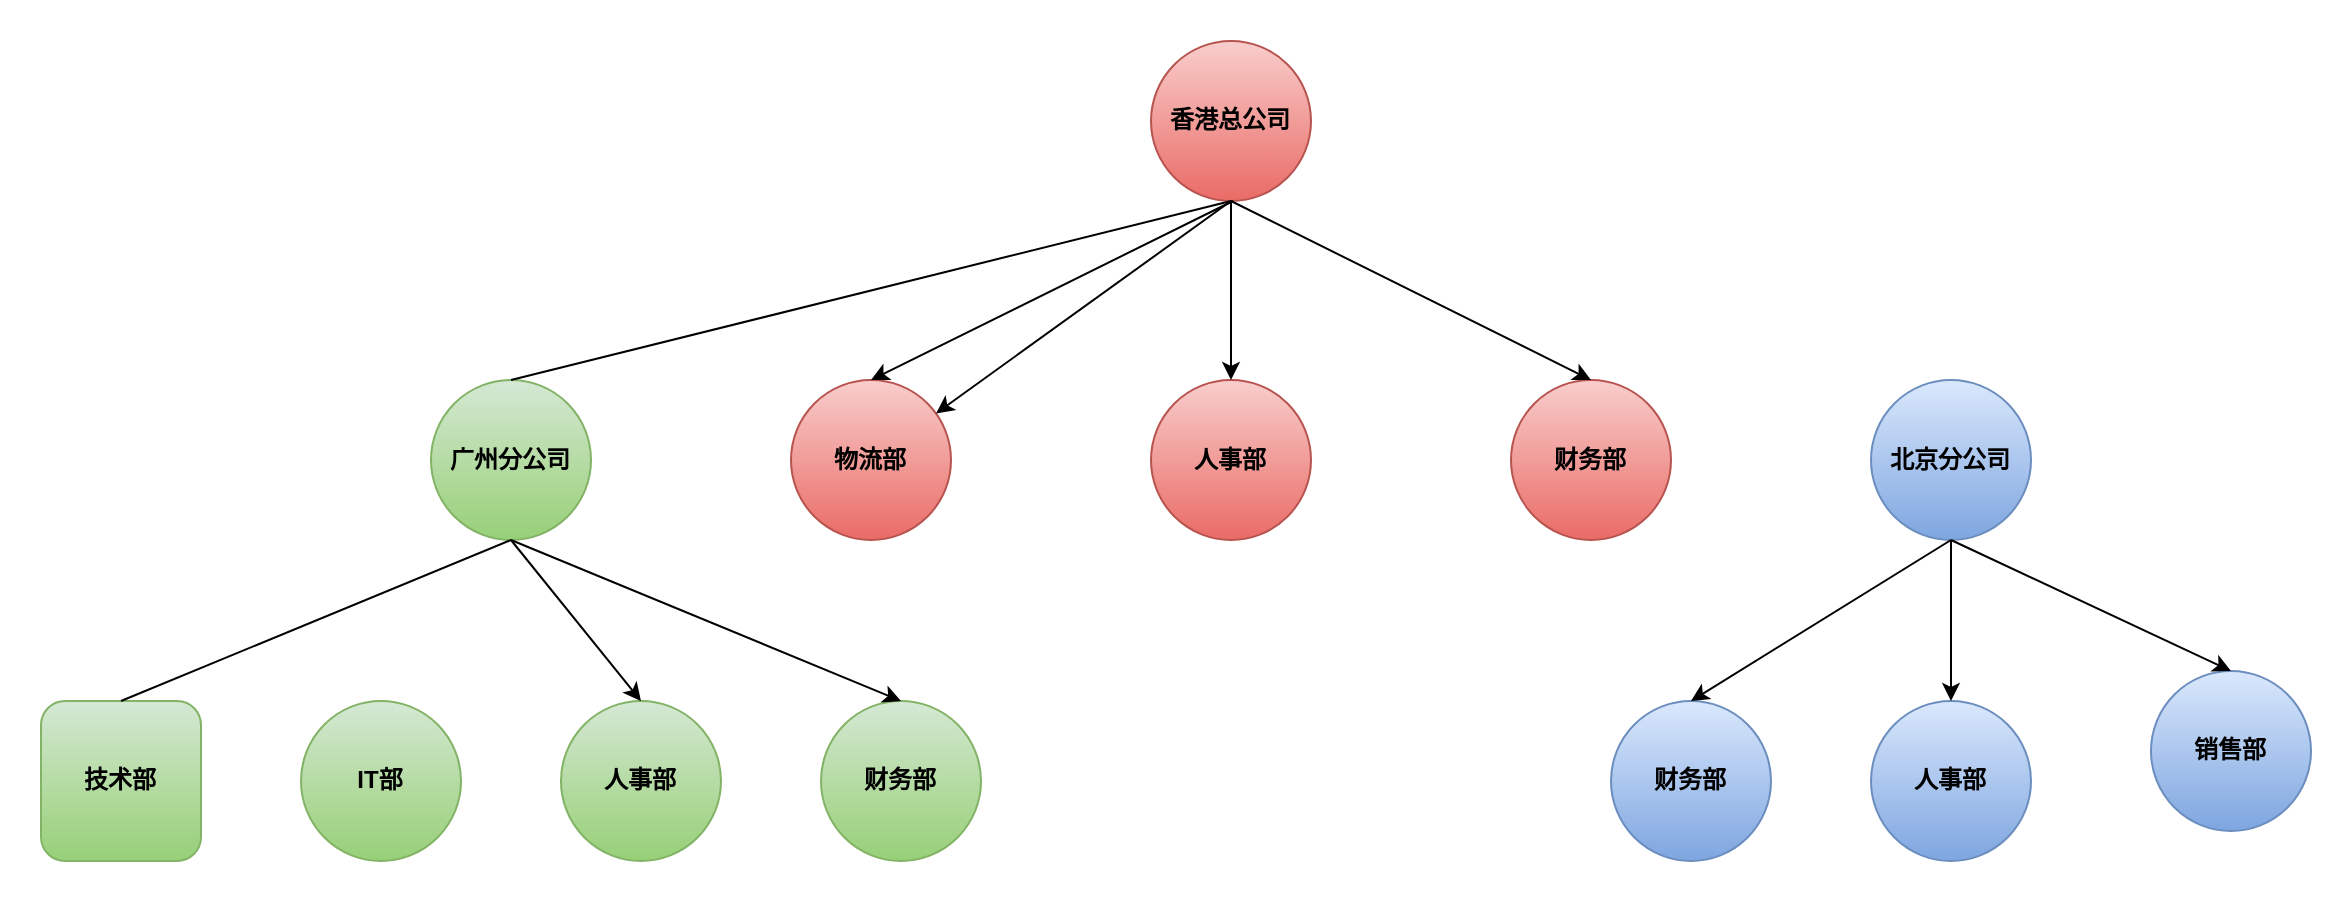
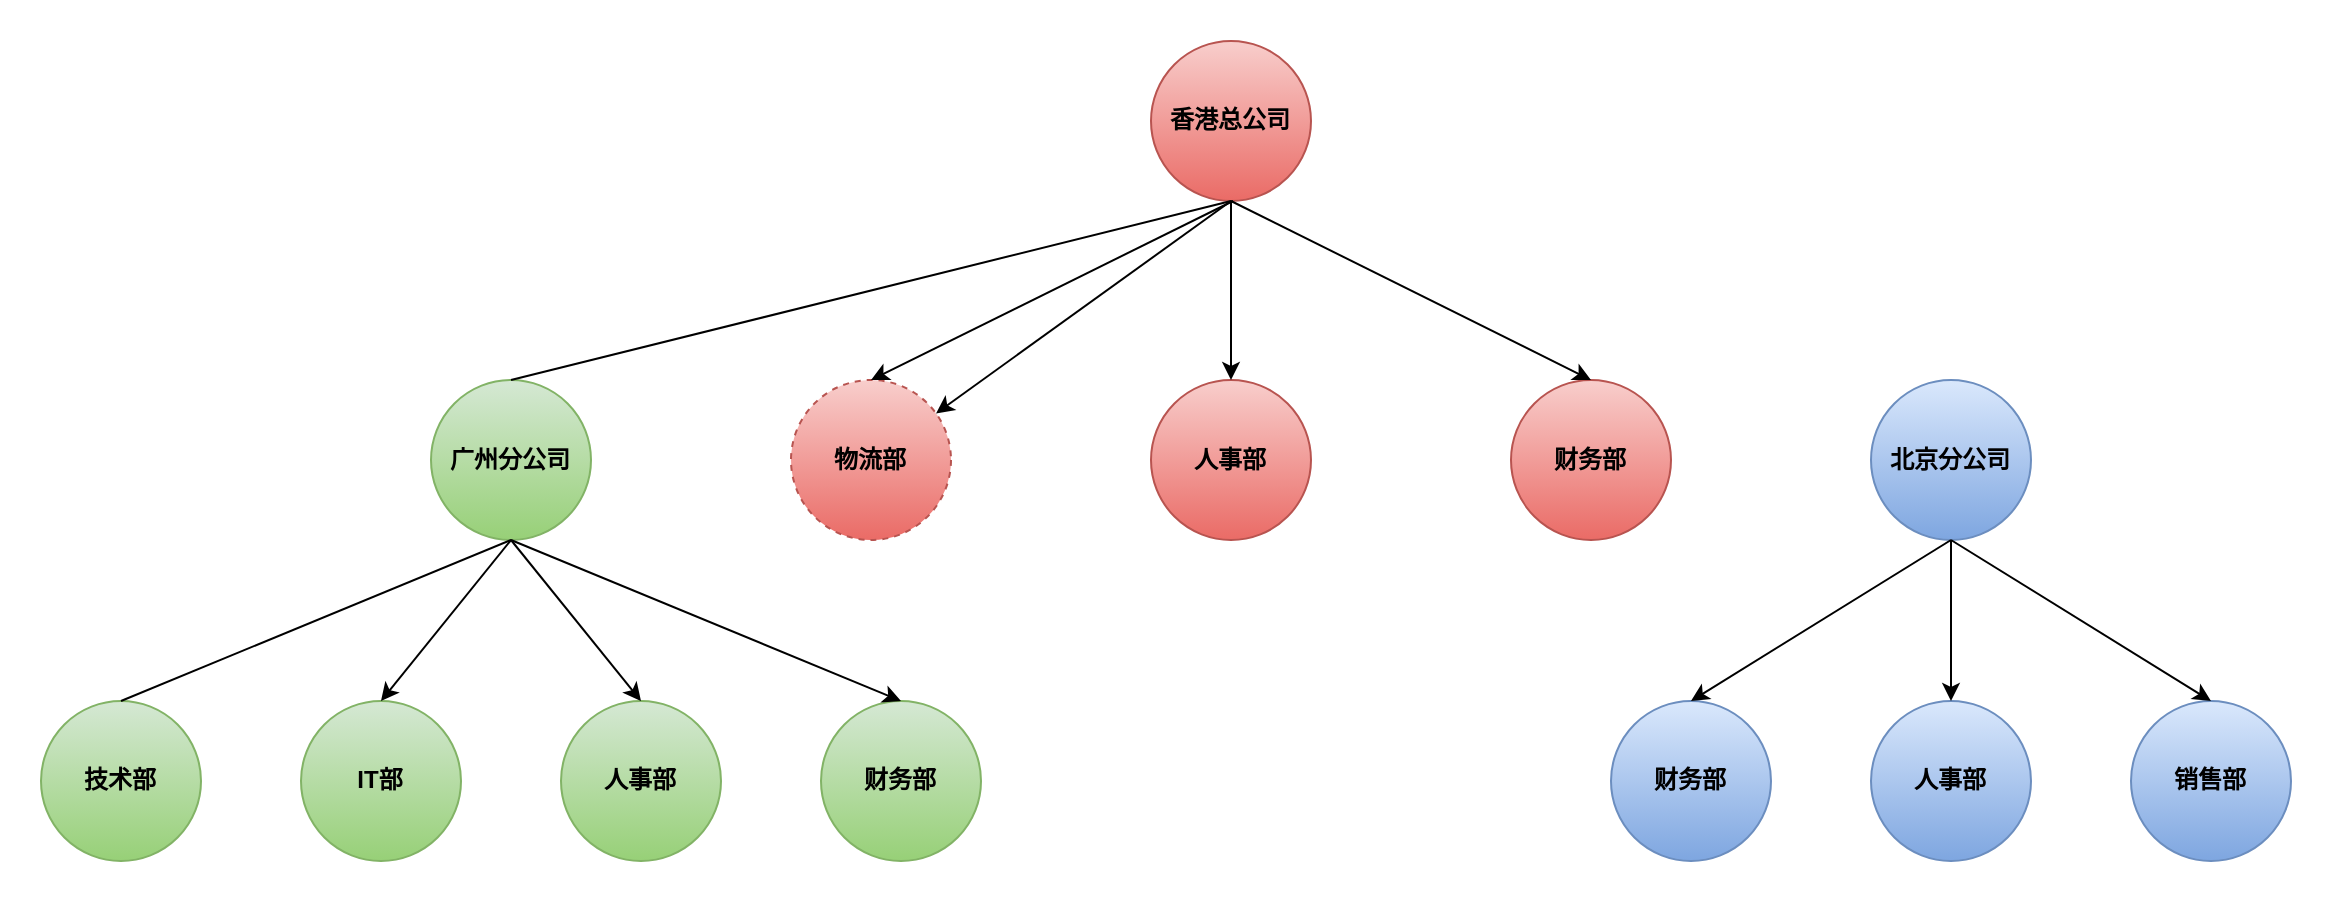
  <mxCell id="0" />
  <mxCell id="1" parent="0" />
  <mxCell id="2" value="人事部" style="ellipse;whiteSpace=wrap;html=1;aspect=fixed;flipH=0;flipV=0;fontStyle=1;gradientColor=#ea6b66;fillColor=#f8cecc;strokeColor=#b85450;" vertex="1" parent="1"><mxGeometry x="575" y="189.5" width="80" height="80" as="geometry" /></mxCell>
  <mxCell id="3" value="香港总公司" style="ellipse;whiteSpace=wrap;html=1;aspect=fixed;flipH=0;flipV=0;fontStyle=1;gradientColor=#ea6b66;fillColor=#f8cecc;strokeColor=#b85450;" vertex="1" parent="1"><mxGeometry x="575" y="20" width="80" height="80" as="geometry" /></mxCell>
- <mxCell id="4" value="技术部" style="whiteSpace=wrap;html=1;aspect=fixed;flipH=0;flipV=0;fontStyle=1;gradientColor=#97d077;fillColor=#d5e8d4;strokeColor=#82b366;rounded=1;" vertex="1" parent="1"><mxGeometry x="20" y="350" width="80" height="80" as="geometry" /></mxCell>
+ <mxCell id="4" value="技术部" style="ellipse;whiteSpace=wrap;html=1;aspect=fixed;flipH=0;flipV=0;fontStyle=1;gradientColor=#97d077;fillColor=#d5e8d4;strokeColor=#82b366;" vertex="1" parent="1"><mxGeometry x="20" y="350" width="80" height="80" as="geometry" /></mxCell>
  <mxCell id="5" value="IT部" style="ellipse;whiteSpace=wrap;html=1;aspect=fixed;flipH=0;flipV=0;fontStyle=1;gradientColor=#97d077;fillColor=#d5e8d4;strokeColor=#82b366;" vertex="1" parent="1"><mxGeometry x="150" y="350" width="80" height="80" as="geometry" /></mxCell>
- <mxCell id="6" value="物流部" style="ellipse;whiteSpace=wrap;html=1;aspect=fixed;flipH=0;flipV=0;fontStyle=1;gradientColor=#ea6b66;fillColor=#f8cecc;strokeColor=#b85450;" vertex="1" parent="1"><mxGeometry x="395" y="189.5" width="80" height="80" as="geometry" /></mxCell>
+ <mxCell id="6" value="物流部" style="ellipse;whiteSpace=wrap;html=1;aspect=fixed;flipH=0;flipV=0;fontStyle=1;gradientColor=#ea6b66;fillColor=#f8cecc;strokeColor=#b85450;dashed=1;" vertex="1" parent="1"><mxGeometry x="395" y="189.5" width="80" height="80" as="geometry" /></mxCell>
  <mxCell id="7" value="北京分公司" style="ellipse;whiteSpace=wrap;html=1;aspect=fixed;flipH=0;flipV=0;fontStyle=1;gradientColor=#7ea6e0;fillColor=#dae8fc;strokeColor=#6c8ebf;" vertex="1" parent="1"><mxGeometry x="935" y="189.5" width="80" height="80" as="geometry" /></mxCell>
  <mxCell id="8" value="广州分公司" style="ellipse;whiteSpace=wrap;html=1;aspect=fixed;flipH=0;flipV=0;fontStyle=1;gradientColor=#97d077;fillColor=#d5e8d4;strokeColor=#82b366;" vertex="1" parent="1"><mxGeometry x="215" y="189.5" width="80" height="80" as="geometry" /></mxCell>
  <mxCell id="9" value="财务部" style="ellipse;whiteSpace=wrap;html=1;aspect=fixed;flipH=0;flipV=0;fontStyle=1;gradientColor=#ea6b66;fillColor=#f8cecc;strokeColor=#b85450;" vertex="1" parent="1"><mxGeometry x="755" y="189.5" width="80" height="80" as="geometry" /></mxCell>
  <mxCell id="10" value="人事部" style="ellipse;whiteSpace=wrap;html=1;aspect=fixed;flipH=0;flipV=0;fontStyle=1;gradientColor=#97d077;fillColor=#d5e8d4;strokeColor=#82b366;" vertex="1" parent="1"><mxGeometry x="280" y="350" width="80" height="80" as="geometry" /></mxCell>
  <mxCell id="11" value="财务部" style="ellipse;whiteSpace=wrap;html=1;aspect=fixed;flipH=0;flipV=0;fontStyle=1;gradientColor=#97d077;fillColor=#d5e8d4;strokeColor=#82b366;" vertex="1" parent="1"><mxGeometry x="410" y="350" width="80" height="80" as="geometry" /></mxCell>
  <mxCell id="12" value="" style="endArrow=classic;html=1;strokeColor=#000000;entryX=0.5;entryY=0;entryDx=0;entryDy=0;fontStyle=1" edge="1" parent="1" target="6"><mxGeometry width="50" height="50" relative="1" as="geometry"><mxPoint x="616" y="100" as="sourcePoint" /><mxPoint x="495" y="90" as="targetPoint" /></mxGeometry></mxCell>
  <mxCell id="13" value="" style="endArrow=none;html=1;strokeColor=#000000;exitX=0.5;exitY=1;exitDx=0;exitDy=0;entryX=0.5;entryY=0;entryDx=0;entryDy=0;fontStyle=1;" edge="1" parent="1" source="3" target="8"><mxGeometry width="50" height="50" relative="1" as="geometry"><mxPoint x="765" y="120" as="sourcePoint" /><mxPoint x="815" y="70" as="targetPoint" /></mxGeometry></mxCell>
+ <mxCell id="14" value="" style="endArrow=classic;html=1;strokeColor=#000000;exitX=0.5;exitY=1;exitDx=0;exitDy=0;entryX=0.5;entryY=0;entryDx=0;entryDy=0;fontStyle=1" edge="1" parent="1" source="8" target="5"><mxGeometry width="50" height="50" relative="1" as="geometry"><mxPoint x="-350" y="720" as="sourcePoint" /><mxPoint x="119" y="320" as="targetPoint" /></mxGeometry></mxCell>
  <mxCell id="15" value="" style="endArrow=none;html=1;strokeColor=#000000;exitX=0.5;exitY=1;exitDx=0;exitDy=0;entryX=0.5;entryY=0;entryDx=0;entryDy=0;fontStyle=1;" edge="1" parent="1" source="8" target="4"><mxGeometry width="50" height="50" relative="1" as="geometry"><mxPoint x="20" y="570" as="sourcePoint" /><mxPoint x="70" y="520" as="targetPoint" /></mxGeometry></mxCell>
  <mxCell id="16" value="" style="endArrow=classic;html=1;strokeColor=#000000;exitX=0.5;exitY=1;exitDx=0;exitDy=0;fontStyle=1;" edge="1" parent="1" source="3" target="6"><mxGeometry width="50" height="50" relative="1" as="geometry"><mxPoint x="885" y="100" as="sourcePoint" /><mxPoint x="935" y="50" as="targetPoint" /></mxGeometry></mxCell>
  <mxCell id="17" value="" style="endArrow=classic;html=1;strokeColor=#000000;exitX=0.5;exitY=1;exitDx=0;exitDy=0;entryX=0.5;entryY=0;entryDx=0;entryDy=0;fontStyle=1" edge="1" parent="1" source="3" target="9"><mxGeometry width="50" height="50" relative="1" as="geometry"><mxPoint x="785" y="85" as="sourcePoint" /><mxPoint x="835" y="35" as="targetPoint" /></mxGeometry></mxCell>
  <mxCell id="18" value="" style="endArrow=classic;html=1;strokeColor=#000000;exitX=0.5;exitY=1;exitDx=0;exitDy=0;entryX=0.5;entryY=0;entryDx=0;entryDy=0;fontStyle=1" edge="1" parent="1" source="3" target="2"><mxGeometry width="50" height="50" relative="1" as="geometry"><mxPoint x="745" y="110" as="sourcePoint" /><mxPoint x="795" y="60" as="targetPoint" /></mxGeometry></mxCell>
  <mxCell id="19" value="财务部" style="ellipse;whiteSpace=wrap;html=1;aspect=fixed;flipH=0;flipV=0;fontStyle=1;gradientColor=#7ea6e0;fillColor=#dae8fc;strokeColor=#6c8ebf;" vertex="1" parent="1"><mxGeometry x="805" y="350" width="80" height="80" as="geometry" /></mxCell>
  <mxCell id="20" value="人事部" style="ellipse;whiteSpace=wrap;html=1;aspect=fixed;flipH=0;flipV=0;fontStyle=1;gradientColor=#7ea6e0;fillColor=#dae8fc;strokeColor=#6c8ebf;" vertex="1" parent="1"><mxGeometry x="935" y="350" width="80" height="80" as="geometry" /></mxCell>
- <mxCell id="21" value="销售部" style="ellipse;whiteSpace=wrap;html=1;aspect=fixed;flipH=0;flipV=0;fontStyle=1;gradientColor=#7ea6e0;fillColor=#dae8fc;strokeColor=#6c8ebf;" vertex="1" parent="1"><mxGeometry x="1075" y="335" width="80" height="80" as="geometry" /></mxCell>
+ <mxCell id="21" value="销售部" style="ellipse;whiteSpace=wrap;html=1;aspect=fixed;flipH=0;flipV=0;fontStyle=1;gradientColor=#7ea6e0;fillColor=#dae8fc;strokeColor=#6c8ebf;" vertex="1" parent="1"><mxGeometry x="1065" y="350" width="80" height="80" as="geometry" /></mxCell>
  <mxCell id="22" value="" style="endArrow=classic;html=1;strokeColor=#000000;exitX=0.5;exitY=1;exitDx=0;exitDy=0;entryX=0.5;entryY=0;entryDx=0;entryDy=0;fontStyle=1" edge="1" parent="1" source="7" target="19"><mxGeometry width="50" height="50" relative="1" as="geometry"><mxPoint x="135" y="580" as="sourcePoint" /><mxPoint x="185" y="530" as="targetPoint" /></mxGeometry></mxCell>
  <mxCell id="23" value="" style="endArrow=classic;html=1;strokeColor=#000000;exitX=0.5;exitY=1;exitDx=0;exitDy=0;entryX=0.5;entryY=0;entryDx=0;entryDy=0;fontStyle=1" edge="1" parent="1" source="7" target="20"><mxGeometry width="50" height="50" relative="1" as="geometry"><mxPoint x="145" y="590" as="sourcePoint" /><mxPoint x="195" y="540" as="targetPoint" /></mxGeometry></mxCell>
  <mxCell id="24" value="" style="endArrow=classic;html=1;strokeColor=#000000;exitX=0.5;exitY=1;exitDx=0;exitDy=0;entryX=0.5;entryY=0;entryDx=0;entryDy=0;fontStyle=1" edge="1" parent="1" source="7" target="21"><mxGeometry width="50" height="50" relative="1" as="geometry"><mxPoint x="155" y="600" as="sourcePoint" /><mxPoint x="205" y="550" as="targetPoint" /></mxGeometry></mxCell>
  <mxCell id="25" value="" style="endArrow=classic;html=1;strokeColor=#000000;exitX=0.5;exitY=1;exitDx=0;exitDy=0;entryX=0.5;entryY=0;entryDx=0;entryDy=0;fontStyle=1" edge="1" parent="1" source="8" target="11"><mxGeometry width="50" height="50" relative="1" as="geometry"><mxPoint x="230" y="319.5" as="sourcePoint" /><mxPoint x="280" y="269.5" as="targetPoint" /></mxGeometry></mxCell>
  <mxCell id="26" value="" style="endArrow=classic;html=1;strokeColor=#000000;exitX=0.5;exitY=1;exitDx=0;exitDy=0;entryX=0.5;entryY=0;entryDx=0;entryDy=0;fontStyle=1" edge="1" parent="1" source="8" target="10"><mxGeometry width="50" height="50" relative="1" as="geometry"><mxPoint x="-140" y="620" as="sourcePoint" /><mxPoint x="250" y="320" as="targetPoint" /></mxGeometry></mxCell>
